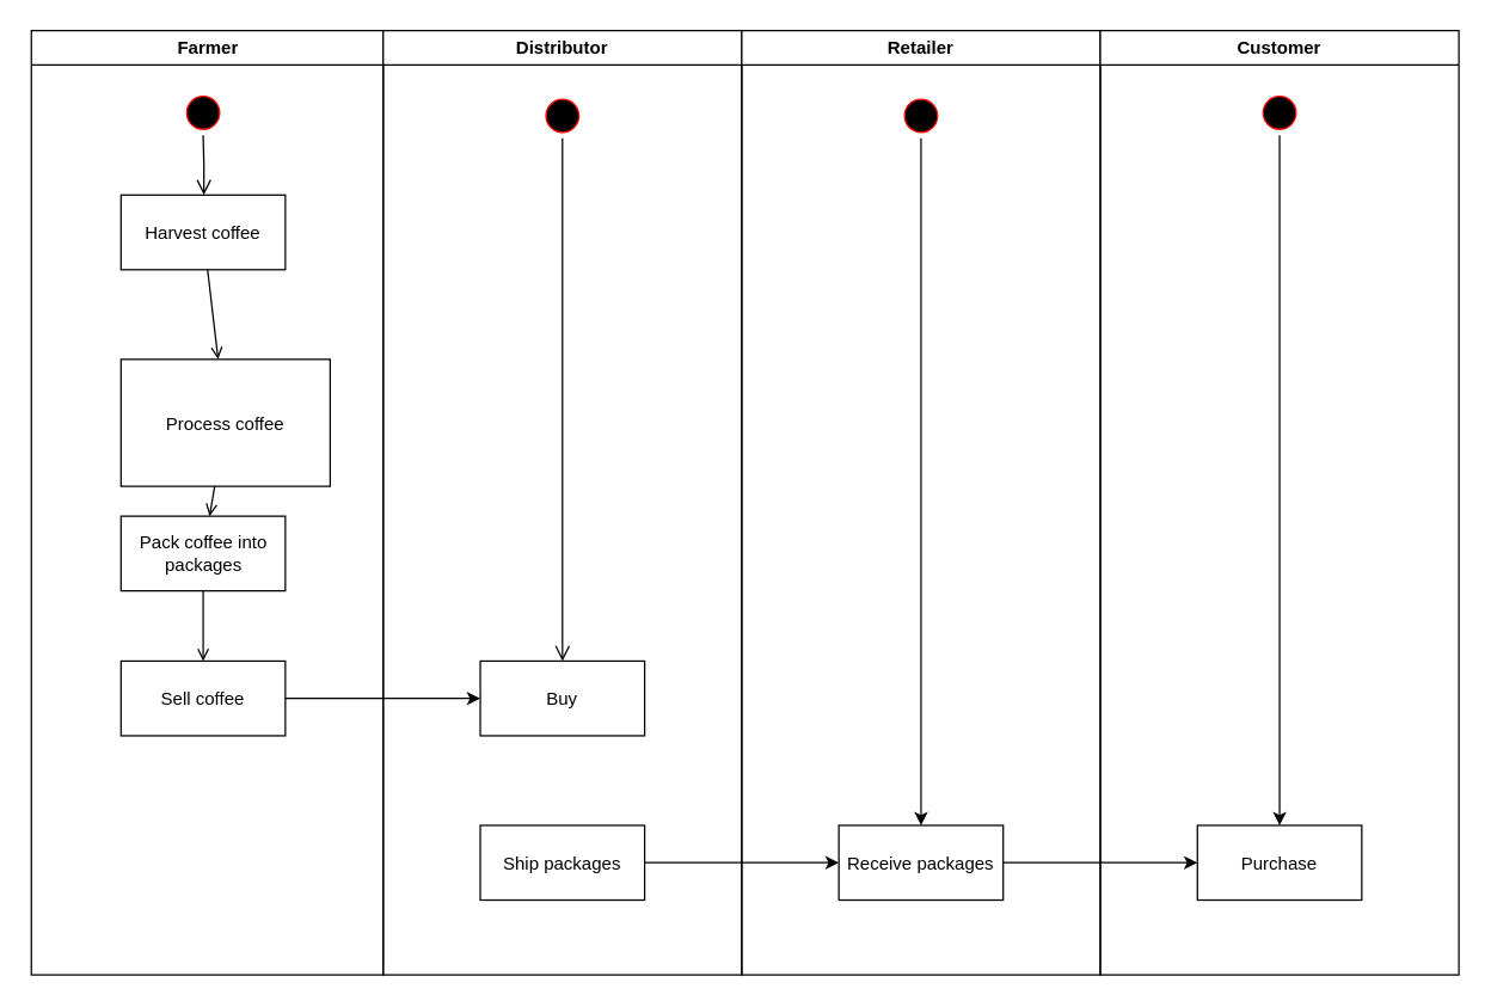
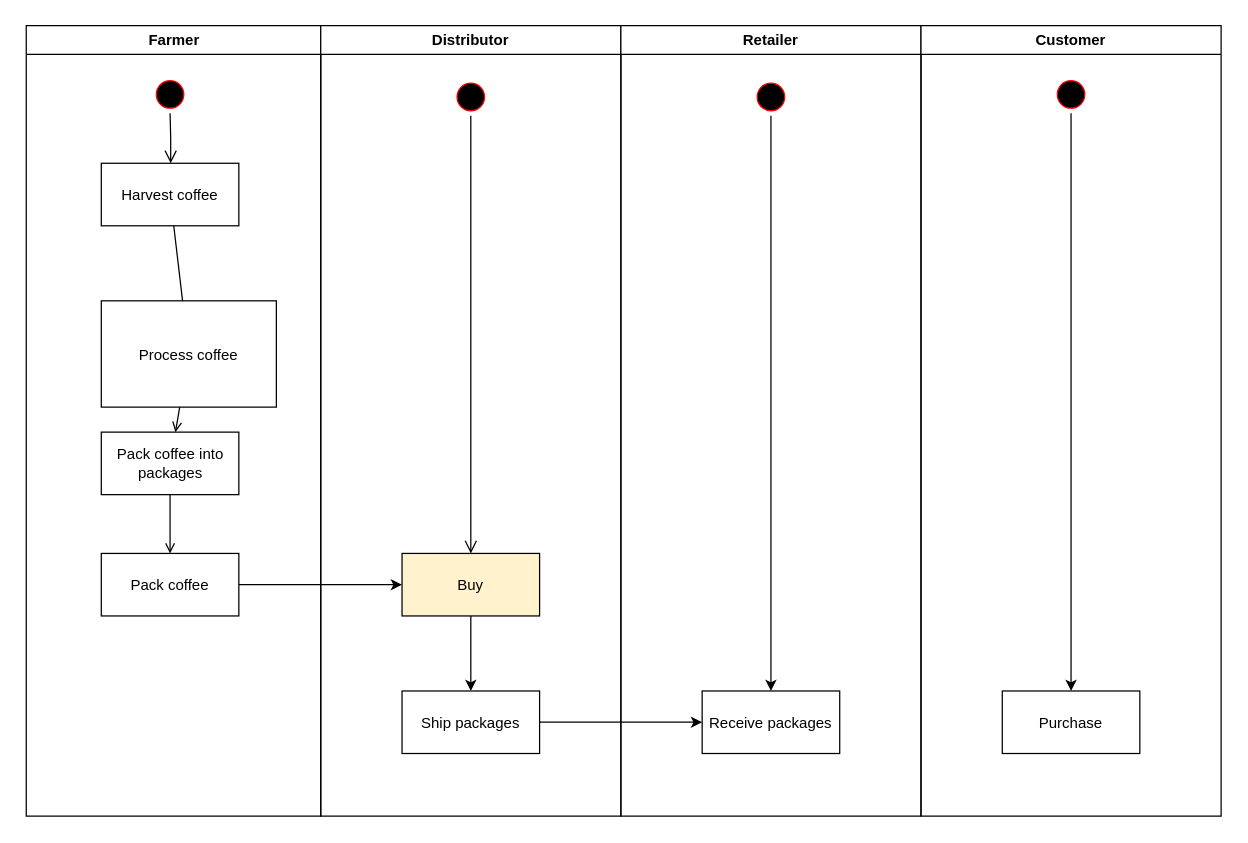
  <mxCell id="0" />
  <mxCell id="1" parent="0" />
  <mxCell id="2" value="Farmer" style="swimlane;whiteSpace=wrap" parent="1" vertex="1"><mxGeometry x="20.5" y="20" width="235.5" height="632" as="geometry" /></mxCell>
  <mxCell id="3" value="" style="ellipse;shape=startState;fillColor=#000000;strokeColor=#ff0000;" parent="2" vertex="1"><mxGeometry x="100" y="40" width="30" height="30" as="geometry" /></mxCell>
  <mxCell id="4" value="" style="edgeStyle=elbowEdgeStyle;elbow=horizontal;verticalAlign=bottom;endArrow=open;endSize=8;strokeColor=#000000;endFill=1;rounded=0" parent="2" source="3" target="5" edge="1"><mxGeometry x="100" y="40" as="geometry"><mxPoint x="115" y="110" as="targetPoint" /></mxGeometry></mxCell>
  <mxCell id="5" value="Harvest coffee" style="" parent="2" vertex="1"><mxGeometry x="60" y="110" width="110" height="50" as="geometry" /></mxCell>
  <mxCell id="6" value="Process coffee" style="" parent="2" vertex="1"><mxGeometry x="60" y="220" width="140" height="85" as="geometry" /></mxCell>
- <mxCell id="7" value="" style="endArrow=open;strokeColor=#000000;endFill=1;rounded=0" parent="2" source="5" target="6" edge="1"><mxGeometry relative="1" as="geometry" /></mxCell>
+ <mxCell id="7" value="" style="endArrow=none;strokeColor=#000000;endFill=1;rounded=0;" parent="2" source="5" target="6" edge="1"><mxGeometry relative="1" as="geometry" /></mxCell>
  <mxCell id="8" value="Pack coffee into packages" style="whiteSpace=wrap;" parent="2" vertex="1"><mxGeometry x="60" y="325" width="110" height="50" as="geometry" /></mxCell>
  <mxCell id="9" value="" style="endArrow=open;strokeColor=#000000;endFill=1;rounded=0" parent="2" source="6" target="8" edge="1"><mxGeometry relative="1" as="geometry" /></mxCell>
- <mxCell id="10" value="Sell coffee" style="" vertex="1" parent="2"><mxGeometry x="60" y="422" width="110" height="50" as="geometry" /></mxCell>
+ <mxCell id="10" value="Pack coffee" style="" vertex="1" parent="2"><mxGeometry x="60" y="422" width="110" height="50" as="geometry" /></mxCell>
  <mxCell id="11" value="" style="endArrow=open;html=1;strokeColor=#000000;exitX=0.5;exitY=1;exitDx=0;exitDy=0;entryX=0.5;entryY=0;entryDx=0;entryDy=0;" edge="1" parent="2" source="8" target="10"><mxGeometry width="50" height="50" relative="1" as="geometry"><mxPoint x="120" y="432" as="sourcePoint" /><mxPoint x="170" y="382" as="targetPoint" /></mxGeometry></mxCell>
  <mxCell id="12" value="Distributor" style="swimlane;whiteSpace=wrap" parent="1" vertex="1"><mxGeometry x="256" y="20" width="240" height="632" as="geometry" /></mxCell>
  <mxCell id="13" value="" style="ellipse;shape=startState;fillColor=#000000;strokeColor=#ff0000;" parent="12" vertex="1"><mxGeometry x="105" y="42" width="30" height="30" as="geometry" /></mxCell>
  <mxCell id="14" value="" style="edgeStyle=elbowEdgeStyle;elbow=horizontal;verticalAlign=bottom;endArrow=open;endSize=8;strokeColor=#000000;endFill=1;rounded=0;exitX=0.5;exitY=1;exitDx=0;exitDy=0;entryX=0.5;entryY=0;entryDx=0;entryDy=0;" parent="12" source="13" target="16" edge="1"><mxGeometry x="40" y="20" as="geometry"><mxPoint x="125" y="110" as="targetPoint" /></mxGeometry></mxCell>
- <mxCell id="16" value="Buy" style="" vertex="1" parent="12"><mxGeometry x="65" y="422" width="110" height="50" as="geometry" /></mxCell>
+ <mxCell id="15" style="edgeStyle=orthogonalEdgeStyle;rounded=0;orthogonalLoop=1;jettySize=auto;html=1;exitX=0.5;exitY=1;exitDx=0;exitDy=0;entryX=0.5;entryY=0;entryDx=0;entryDy=0;strokeColor=#000000;" edge="1" parent="12" source="16" target="17"><mxGeometry relative="1" as="geometry" /></mxCell>
+ <mxCell id="16" value="Buy" style="fillColor=#fff2cc;" vertex="1" parent="12"><mxGeometry x="65" y="422" width="110" height="50" as="geometry" /></mxCell>
  <mxCell id="17" value="Ship packages" style="" vertex="1" parent="12"><mxGeometry x="65" y="532" width="110" height="50" as="geometry" /></mxCell>
  <mxCell id="18" value="Retailer" style="swimlane;whiteSpace=wrap" parent="1" vertex="1"><mxGeometry x="496" y="20" width="240" height="632" as="geometry" /></mxCell>
  <mxCell id="19" style="edgeStyle=orthogonalEdgeStyle;rounded=0;orthogonalLoop=1;jettySize=auto;html=1;strokeColor=#000000;" edge="1" parent="18" source="20" target="21"><mxGeometry relative="1" as="geometry" /></mxCell>
  <mxCell id="20" value="" style="ellipse;shape=startState;fillColor=#000000;strokeColor=#ff0000;" vertex="1" parent="18"><mxGeometry x="105" y="42" width="30" height="30" as="geometry" /></mxCell>
  <mxCell id="21" value="Receive packages" style="" vertex="1" parent="18"><mxGeometry x="65" y="532" width="110" height="50" as="geometry" /></mxCell>
  <mxCell id="22" value="Customer" style="swimlane;whiteSpace=wrap" vertex="1" parent="1"><mxGeometry x="736" y="20" width="240" height="632" as="geometry" /></mxCell>
  <mxCell id="23" value="" style="ellipse;shape=startState;fillColor=#000000;strokeColor=#ff0000;" vertex="1" parent="22"><mxGeometry x="105" y="40" width="30" height="30" as="geometry" /></mxCell>
  <mxCell id="24" style="edgeStyle=orthogonalEdgeStyle;rounded=0;orthogonalLoop=1;jettySize=auto;html=1;strokeColor=#000000;" edge="1" parent="1" source="10" target="16"><mxGeometry relative="1" as="geometry" /></mxCell>
  <mxCell id="25" style="edgeStyle=orthogonalEdgeStyle;rounded=0;orthogonalLoop=1;jettySize=auto;html=1;entryX=0;entryY=0.5;entryDx=0;entryDy=0;strokeColor=#000000;" edge="1" parent="1" source="17" target="21"><mxGeometry relative="1" as="geometry" /></mxCell>
  <mxCell id="26" value="Purchase" style="" vertex="1" parent="1"><mxGeometry x="801" y="552" width="110" height="50" as="geometry" /></mxCell>
- <mxCell id="27" style="edgeStyle=orthogonalEdgeStyle;rounded=0;orthogonalLoop=1;jettySize=auto;html=1;exitX=1;exitY=0.5;exitDx=0;exitDy=0;entryX=0;entryY=0.5;entryDx=0;entryDy=0;strokeColor=#000000;" edge="1" parent="1" source="21" target="26"><mxGeometry relative="1" as="geometry" /></mxCell>
  <mxCell id="28" style="edgeStyle=orthogonalEdgeStyle;rounded=0;orthogonalLoop=1;jettySize=auto;html=1;strokeColor=#000000;" edge="1" parent="1" source="23" target="26"><mxGeometry relative="1" as="geometry" /></mxCell>
